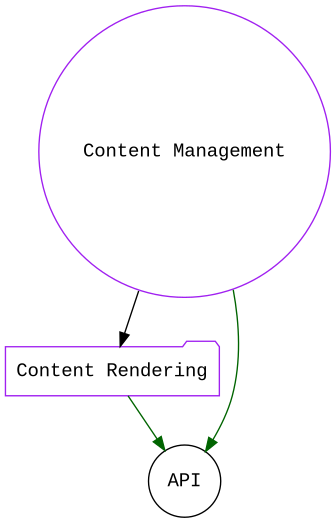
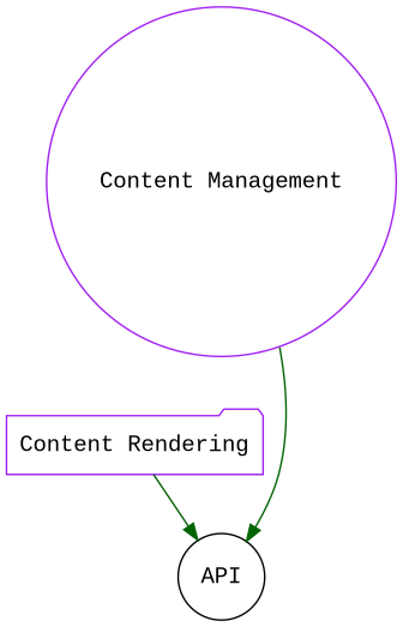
  digraph {
    fontname="Liberation Mono"
    node [color=purple fontname="Liberation Mono" shape=circle]
    edge [color=darkgreen fontname="Liberation Mono"]
    "Content Management"
    "Content Rendering" [shape=folder]
    API [color=black]
-   "Content Management" -> "Content Rendering" [color=black]
    "Content Management" -> API
    "Content Rendering" -> API
  }
